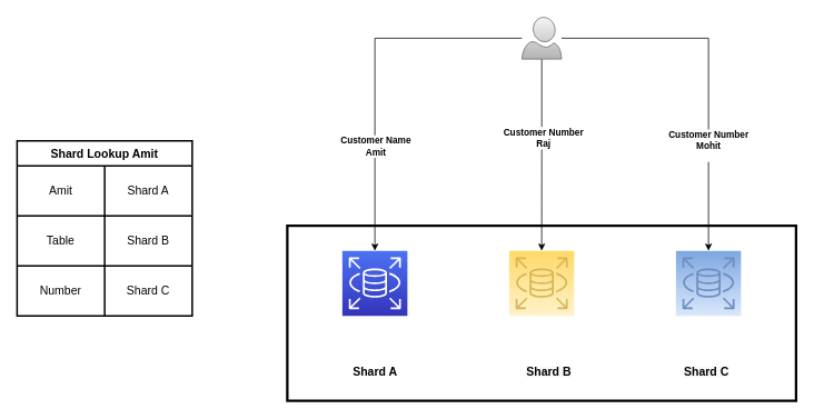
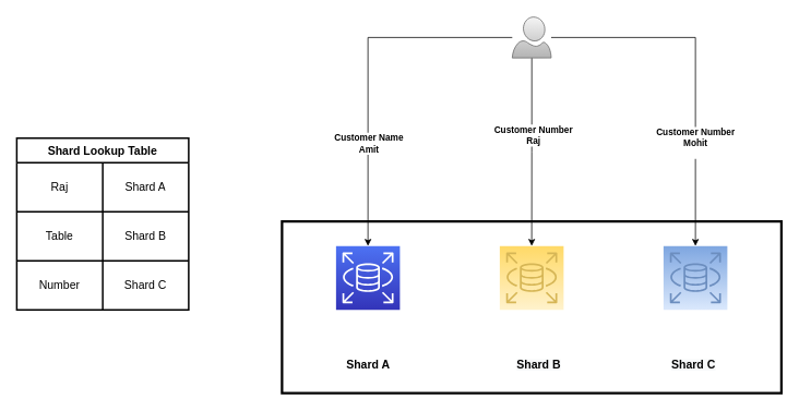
  <mxCell id="0" />
  <mxCell id="1" parent="0" />
  <mxCell id="2" value="" style="sketch=0;points=[[0,0,0],[0.25,0,0],[0.5,0,0],[0.75,0,0],[1,0,0],[0,1,0],[0.25,1,0],[0.5,1,0],[0.75,1,0],[1,1,0],[0,0.25,0],[0,0.5,0],[0,0.75,0],[1,0.25,0],[1,0.5,0],[1,0.75,0]];outlineConnect=0;fontColor=#232F3E;gradientColor=#4D72F3;gradientDirection=north;fillColor=#3334B9;strokeColor=#ffffff;dashed=0;verticalLabelPosition=bottom;verticalAlign=top;align=center;html=1;fontSize=12;fontStyle=0;aspect=fixed;shape=mxgraph.aws4.resourceIcon;resIcon=mxgraph.aws4.rds;" vertex="1" parent="1"><mxGeometry x="410" y="300" width="78" height="78" as="geometry" /></mxCell>
  <mxCell id="3" value="" style="sketch=0;points=[[0,0,0],[0.25,0,0],[0.5,0,0],[0.75,0,0],[1,0,0],[0,1,0],[0.25,1,0],[0.5,1,0],[0.75,1,0],[1,1,0],[0,0.25,0],[0,0.5,0],[0,0.75,0],[1,0.25,0],[1,0.5,0],[1,0.75,0]];outlineConnect=0;gradientDirection=north;fillColor=#fff2cc;strokeColor=#d6b656;dashed=0;verticalLabelPosition=bottom;verticalAlign=top;align=center;html=1;fontSize=12;fontStyle=0;aspect=fixed;shape=mxgraph.aws4.resourceIcon;resIcon=mxgraph.aws4.rds;gradientColor=#ffd966;" vertex="1" parent="1"><mxGeometry x="610" y="300" width="78" height="78" as="geometry" /></mxCell>
  <mxCell id="4" value="" style="sketch=0;points=[[0,0,0],[0.25,0,0],[0.5,0,0],[0.75,0,0],[1,0,0],[0,1,0],[0.25,1,0],[0.5,1,0],[0.75,1,0],[1,1,0],[0,0.25,0],[0,0.5,0],[0,0.75,0],[1,0.25,0],[1,0.5,0],[1,0.75,0]];outlineConnect=0;gradientDirection=north;fillColor=#dae8fc;strokeColor=#6c8ebf;dashed=0;verticalLabelPosition=bottom;verticalAlign=top;align=center;html=1;fontSize=12;fontStyle=0;aspect=fixed;shape=mxgraph.aws4.resourceIcon;resIcon=mxgraph.aws4.rds;gradientColor=#7ea6e0;" vertex="1" parent="1"><mxGeometry x="810" y="300" width="78" height="78" as="geometry" /></mxCell>
  <mxCell id="5" value="&lt;b&gt;&lt;font style=&quot;font-size: 14px;&quot;&gt;Shard A&lt;/font&gt;&lt;/b&gt;" style="text;html=1;strokeColor=none;fillColor=none;align=center;verticalAlign=middle;whiteSpace=wrap;rounded=0;" vertex="1" parent="1"><mxGeometry x="408.5" y="430" width="81" height="30" as="geometry" /></mxCell>
  <mxCell id="6" value="&lt;b style=&quot;color: rgb(0, 0, 0); font-family: Helvetica; font-style: normal; font-variant-ligatures: normal; font-variant-caps: normal; letter-spacing: normal; orphans: 2; text-align: center; text-indent: 0px; text-transform: none; widows: 2; word-spacing: 0px; -webkit-text-stroke-width: 0px; background-color: rgb(248, 249, 250); text-decoration-thickness: initial; text-decoration-style: initial; text-decoration-color: initial;&quot;&gt;&lt;font style=&quot;font-size: 14px;&quot;&gt;Shard B&lt;/font&gt;&lt;/b&gt;" style="text;whiteSpace=wrap;html=1;" vertex="1" parent="1"><mxGeometry x="629" y="430" width="70" height="30" as="geometry" /></mxCell>
  <mxCell id="7" value="&lt;b style=&quot;color: rgb(0, 0, 0); font-family: Helvetica; font-style: normal; font-variant-ligatures: normal; font-variant-caps: normal; letter-spacing: normal; orphans: 2; text-indent: 0px; text-transform: none; widows: 2; word-spacing: 0px; -webkit-text-stroke-width: 0px; text-decoration-thickness: initial; text-decoration-style: initial; text-decoration-color: initial; text-align: center; background-color: rgb(248, 249, 250);&quot;&gt;&lt;font style=&quot;font-size: 14px;&quot;&gt;Shard C&lt;/font&gt;&lt;/b&gt;" style="text;whiteSpace=wrap;html=1;" vertex="1" parent="1"><mxGeometry x="818" y="430" width="70" height="30" as="geometry" /></mxCell>
  <mxCell id="8" style="edgeStyle=orthogonalEdgeStyle;rounded=0;orthogonalLoop=1;jettySize=auto;html=1;" edge="1" parent="1" source="15" target="2"><mxGeometry relative="1" as="geometry" /></mxCell>
  <mxCell id="9" value="&lt;b&gt;Customer Name&lt;br&gt;Amit&lt;br&gt;&lt;/b&gt;" style="edgeLabel;html=1;align=center;verticalAlign=middle;resizable=0;points=[];" vertex="1" connectable="0" parent="8"><mxGeometry x="0.445" y="-2" relative="1" as="geometry"><mxPoint x="2" y="-6" as="offset" /></mxGeometry></mxCell>
  <mxCell id="10" style="edgeStyle=orthogonalEdgeStyle;rounded=0;orthogonalLoop=1;jettySize=auto;html=1;" edge="1" parent="1" source="15" target="3"><mxGeometry relative="1" as="geometry" /></mxCell>
  <mxCell id="11" value="&lt;b&gt;Customer Number&lt;br&gt;Raj&lt;/b&gt;" style="edgeLabel;html=1;align=center;verticalAlign=middle;resizable=0;points=[];" vertex="1" connectable="0" parent="10"><mxGeometry x="-0.195" y="1" relative="1" as="geometry"><mxPoint y="1" as="offset" /></mxGeometry></mxCell>
  <mxCell id="12" style="edgeStyle=orthogonalEdgeStyle;rounded=0;orthogonalLoop=1;jettySize=auto;html=1;entryX=0.5;entryY=0;entryDx=0;entryDy=0;entryPerimeter=0;" edge="1" parent="1" source="15" target="4"><mxGeometry relative="1" as="geometry" /></mxCell>
  <mxCell id="13" value="&lt;span style=&quot;color: rgba(0, 0, 0, 0); font-family: monospace; font-size: 0px; text-align: start; background-color: rgb(248, 249, 250);&quot;&gt;%3CmxGraphModel%3E%3Croot%3E%3CmxCell%20id%3D%220%22%2F%3E%3CmxCell%20id%3D%221%22%20parent%3D%220%22%2F%3E%3CmxCell%20id%3D%222%22%20value%3D%22Customer%20Number%26lt%3Bbr%26gt%3B1000-2000%22%20style%3D%22edgeLabel%3Bhtml%3D1%3Balign%3Dcenter%3BverticalAlign%3Dmiddle%3Bresizable%3D0%3Bpoints%3D%5B%5D%3B%22%20vertex%3D%221%22%20connectable%3D%220%22%20parent%3D%221%22%3E%3CmxGeometry%20x%3D%22400.1%22%20y%3D%22139%22%20as%3D%22geometry%22%2F%3E%3C%2FmxCell%3E%3C%2Froot%3E%3C%2FmxGraphModel%3E&lt;/span&gt;" style="edgeLabel;html=1;align=center;verticalAlign=middle;resizable=0;points=[];" vertex="1" connectable="0" parent="12"><mxGeometry x="0.391" y="-2" relative="1" as="geometry"><mxPoint as="offset" /></mxGeometry></mxCell>
  <mxCell id="14" value="&lt;b&gt;Customer Number&lt;br&gt;Mohit&lt;br&gt;&lt;br&gt;&lt;/b&gt;" style="edgeLabel;html=1;align=center;verticalAlign=middle;resizable=0;points=[];" vertex="1" connectable="0" parent="12"><mxGeometry x="0.472" y="-1" relative="1" as="geometry"><mxPoint y="-12" as="offset" /></mxGeometry></mxCell>
  <mxCell id="15" value="" style="verticalLabelPosition=bottom;html=1;verticalAlign=top;align=center;strokeColor=#666666;fillColor=#f5f5f5;shape=mxgraph.azure.user;gradientColor=#b3b3b3;" vertex="1" parent="1"><mxGeometry x="625.25" width="47.5" height="50" as="geometry" y="20" /></mxCell>
  <mxCell id="16" value="" style="rounded=0;whiteSpace=wrap;html=1;fontSize=14;fillColor=none;strokeWidth=3;" vertex="1" parent="1"><mxGeometry x="344" y="270" width="610" height="210" as="geometry" /></mxCell>
- <mxCell id="17" value="Shard Lookup Amit" style="shape=table;startSize=30;container=1;collapsible=0;childLayout=tableLayout;fontSize=14;strokeWidth=2;fillColor=none;labelBackgroundColor=default;fontStyle=1" vertex="1" parent="1"><mxGeometry x="20" y="168" width="210" height="210" as="geometry" /></mxCell>
+ <mxCell id="17" value="Shard Lookup Table" style="shape=table;startSize=30;container=1;collapsible=0;childLayout=tableLayout;fontSize=14;strokeWidth=2;fillColor=none;labelBackgroundColor=default;fontStyle=1" vertex="1" parent="1"><mxGeometry x="20" y="168" width="210" height="210" as="geometry" /></mxCell>
  <mxCell id="18" value="" style="shape=tableRow;horizontal=0;startSize=0;swimlaneHead=0;swimlaneBody=0;top=0;left=0;bottom=0;right=0;collapsible=0;dropTarget=0;fillColor=none;points=[[0,0.5],[1,0.5]];portConstraint=eastwest;fontSize=14;strokeWidth=3;" vertex="1" parent="17"><mxGeometry y="30" width="210" height="60" as="geometry" /></mxCell>
- <mxCell id="19" value="Amit" style="shape=partialRectangle;html=1;whiteSpace=wrap;connectable=0;overflow=hidden;fillColor=none;top=0;left=0;bottom=0;right=0;pointerEvents=1;fontSize=14;strokeWidth=3;" vertex="1" parent="18"><mxGeometry width="105" height="60" as="geometry"><mxRectangle width="105" height="60" as="alternateBounds" /></mxGeometry></mxCell>
+ <mxCell id="19" value="Raj" style="shape=partialRectangle;html=1;whiteSpace=wrap;connectable=0;overflow=hidden;fillColor=none;top=0;left=0;bottom=0;right=0;pointerEvents=1;fontSize=14;strokeWidth=3;" vertex="1" parent="18"><mxGeometry width="105" height="60" as="geometry"><mxRectangle width="105" height="60" as="alternateBounds" /></mxGeometry></mxCell>
  <mxCell id="20" value="Shard A" style="shape=partialRectangle;html=1;whiteSpace=wrap;connectable=0;overflow=hidden;fillColor=none;top=0;left=0;bottom=0;right=0;pointerEvents=1;fontSize=14;strokeWidth=3;" vertex="1" parent="18"><mxGeometry x="105" width="105" height="60" as="geometry"><mxRectangle width="105" height="60" as="alternateBounds" /></mxGeometry></mxCell>
  <mxCell id="21" value="" style="shape=tableRow;horizontal=0;startSize=0;swimlaneHead=0;swimlaneBody=0;top=0;left=0;bottom=0;right=0;collapsible=0;dropTarget=0;fillColor=none;points=[[0,0.5],[1,0.5]];portConstraint=eastwest;fontSize=14;strokeWidth=3;" vertex="1" parent="17"><mxGeometry y="90" width="210" height="60" as="geometry" /></mxCell>
  <mxCell id="22" value="Table" style="shape=partialRectangle;html=1;whiteSpace=wrap;connectable=0;overflow=hidden;fillColor=none;top=0;left=0;bottom=0;right=0;pointerEvents=1;fontSize=14;strokeWidth=3;" vertex="1" parent="21"><mxGeometry width="105" height="60" as="geometry"><mxRectangle width="105" height="60" as="alternateBounds" /></mxGeometry></mxCell>
  <mxCell id="23" value="Shard B" style="shape=partialRectangle;html=1;whiteSpace=wrap;connectable=0;overflow=hidden;fillColor=none;top=0;left=0;bottom=0;right=0;pointerEvents=1;fontSize=14;strokeWidth=3;" vertex="1" parent="21"><mxGeometry x="105" width="105" height="60" as="geometry"><mxRectangle width="105" height="60" as="alternateBounds" /></mxGeometry></mxCell>
  <mxCell id="24" value="" style="shape=tableRow;horizontal=0;startSize=0;swimlaneHead=0;swimlaneBody=0;top=0;left=0;bottom=0;right=0;collapsible=0;dropTarget=0;fillColor=none;points=[[0,0.5],[1,0.5]];portConstraint=eastwest;fontSize=14;strokeWidth=3;" vertex="1" parent="17"><mxGeometry y="150" width="210" height="60" as="geometry" /></mxCell>
  <mxCell id="25" value="Number" style="shape=partialRectangle;html=1;whiteSpace=wrap;connectable=0;overflow=hidden;fillColor=none;top=0;left=0;bottom=0;right=0;pointerEvents=1;fontSize=14;strokeWidth=3;" vertex="1" parent="24"><mxGeometry width="105" height="60" as="geometry"><mxRectangle width="105" height="60" as="alternateBounds" /></mxGeometry></mxCell>
  <mxCell id="26" value="Shard C" style="shape=partialRectangle;html=1;whiteSpace=wrap;connectable=0;overflow=hidden;fillColor=none;top=0;left=0;bottom=0;right=0;pointerEvents=1;fontSize=14;strokeWidth=3;" vertex="1" parent="24"><mxGeometry x="105" width="105" height="60" as="geometry"><mxRectangle width="105" height="60" as="alternateBounds" /></mxGeometry></mxCell>
